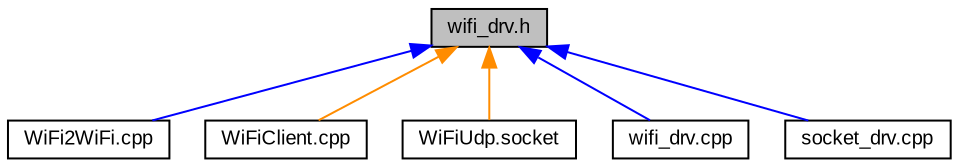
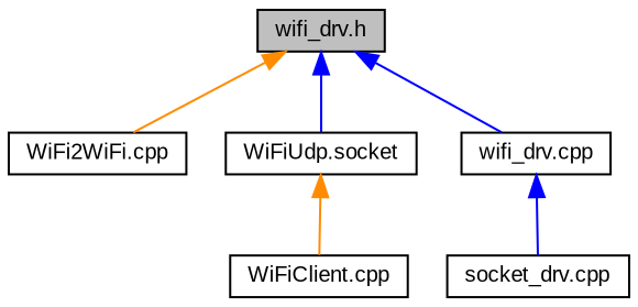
  digraph {
    fontname="Liberation Sans"
    node [color=black fillcolor=white fontname="Liberation Sans" fontsize=10 shape=record style=filled]
    edge [color=darkorange dir=back fontname="Liberation Sans" fontsize=10 labelfontname=Helvetica labelfontsize=10 style=solid]
    n1 [fillcolor=grey75 fontcolor=black height=0.2 label="wifi_drv.h" width=0.4]
    n2 [height=0.2 label="WiFi2WiFi.cpp" width=0.4]
    n3 [height=0.2 label="WiFiClient.cpp" width=0.4]
    n4 [height=0.2 label="WiFiUdp.socket" width=0.4]
    n5 [height=0.2 label="wifi_drv.cpp" width=0.4]
    n6 [height=0.2 label="socket_drv.cpp" width=0.4]
-   n1 -> n2 [color=blue]
-   n1 -> n3
-   n1 -> n4
+   n1 -> n2
+   n4 -> n3
+   n1 -> n4 [color=blue]
    n1 -> n5 [color=blue]
-   n1 -> n6 [color=blue]
+   n5 -> n6 [color=blue]
  }
